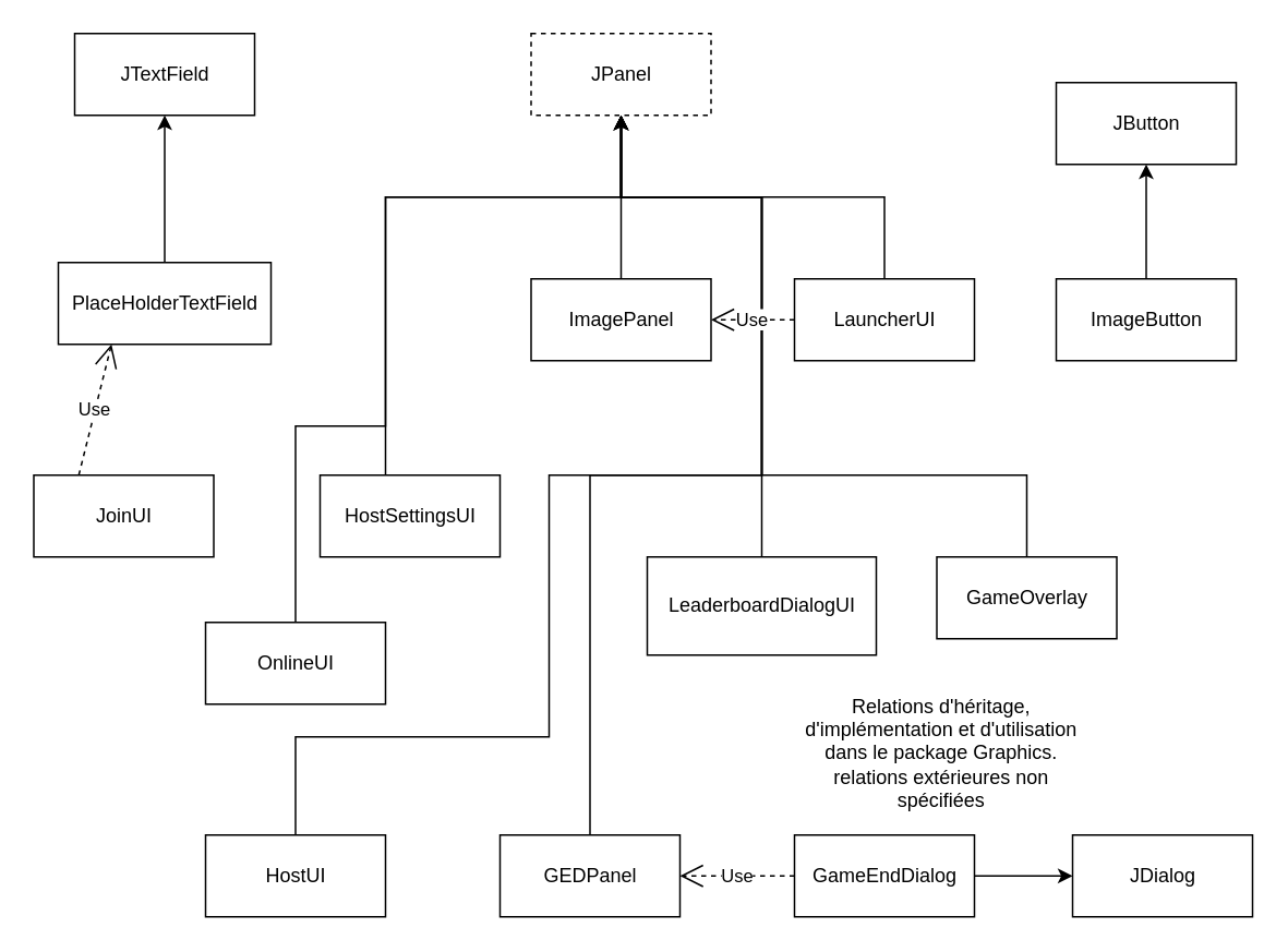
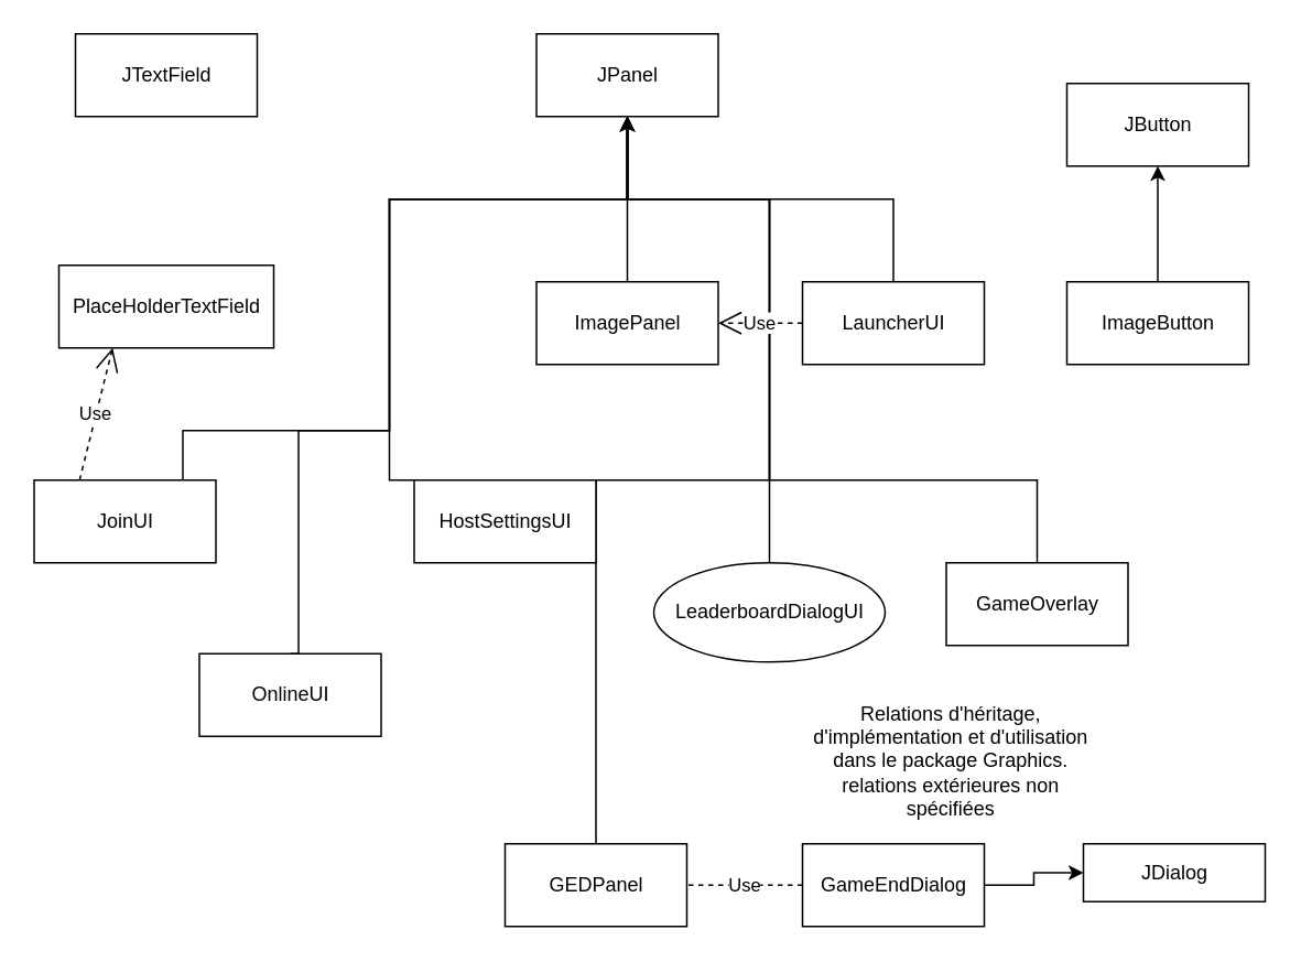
  <mxCell id="0" />
  <mxCell id="1" parent="0" />
  <mxCell id="2" style="edgeStyle=orthogonalEdgeStyle;rounded=0;orthogonalLoop=1;jettySize=auto;html=1;exitX=1;exitY=0.5;exitDx=0;exitDy=0;entryX=0;entryY=0.5;entryDx=0;entryDy=0;" edge="1" parent="1" source="3" target="31"><mxGeometry relative="1" as="geometry" /></mxCell>
  <mxCell id="3" value="GameEndDialog" style="html=1;" vertex="1" parent="1"><mxGeometry x="485" y="510" width="110" height="50" as="geometry" /></mxCell>
  <mxCell id="4" style="edgeStyle=orthogonalEdgeStyle;rounded=0;orthogonalLoop=1;jettySize=auto;html=1;exitX=0.5;exitY=0;exitDx=0;exitDy=0;entryX=0.5;entryY=1;entryDx=0;entryDy=0;" edge="1" parent="1" source="5" target="26"><mxGeometry relative="1" as="geometry"><Array as="points"><mxPoint x="627" y="290" /><mxPoint x="465" y="290" /><mxPoint x="465" y="120" /><mxPoint x="379" y="120" /></Array></mxGeometry></mxCell>
  <mxCell id="5" value="GameOverlay" style="html=1;" vertex="1" parent="1"><mxGeometry x="572" y="340" width="110" height="50" as="geometry" /></mxCell>
  <mxCell id="6" style="edgeStyle=orthogonalEdgeStyle;rounded=0;orthogonalLoop=1;jettySize=auto;html=1;exitX=0.5;exitY=0;exitDx=0;exitDy=0;entryX=0.5;entryY=1;entryDx=0;entryDy=0;" edge="1" parent="1" source="7" target="26"><mxGeometry relative="1" as="geometry"><Array as="points"><mxPoint x="360" y="290" /><mxPoint x="465" y="290" /><mxPoint x="465" y="120" /><mxPoint x="379" y="120" /></Array></mxGeometry></mxCell>
  <mxCell id="7" value="GEDPanel" style="html=1;" vertex="1" parent="1"><mxGeometry x="305" y="510" width="110" height="50" as="geometry" /></mxCell>
  <mxCell id="8" style="edgeStyle=orthogonalEdgeStyle;rounded=0;orthogonalLoop=1;jettySize=auto;html=1;exitX=0.5;exitY=0;exitDx=0;exitDy=0;entryX=0.5;entryY=1;entryDx=0;entryDy=0;" edge="1" parent="1" source="9" target="26"><mxGeometry relative="1" as="geometry"><Array as="points"><mxPoint x="235" y="290" /><mxPoint x="235" y="120" /><mxPoint x="379" y="120" /></Array></mxGeometry></mxCell>
- <mxCell id="9" value="HostSettingsUI" style="html=1;" vertex="1" parent="1"><mxGeometry x="195" y="290" width="110" height="50" as="geometry" /></mxCell>
- <mxCell id="10" style="edgeStyle=orthogonalEdgeStyle;rounded=0;orthogonalLoop=1;jettySize=auto;html=1;exitX=0.5;exitY=0;exitDx=0;exitDy=0;entryX=0.5;entryY=1;entryDx=0;entryDy=0;" edge="1" parent="1" source="11" target="26"><mxGeometry relative="1" as="geometry"><Array as="points"><mxPoint x="180" y="450" /><mxPoint x="335" y="450" /><mxPoint x="335" y="290" /><mxPoint x="465" y="290" /><mxPoint x="465" y="120" /><mxPoint x="379" y="120" /></Array></mxGeometry></mxCell>
- <mxCell id="11" value="HostUI" style="html=1;" vertex="1" parent="1"><mxGeometry x="125" y="510" width="110" height="50" as="geometry" /></mxCell>
+ <mxCell id="9" value="HostSettingsUI" style="html=1;" vertex="1" parent="1"><mxGeometry x="250" y="290" width="110" height="50" as="geometry" /></mxCell>
  <mxCell id="12" style="edgeStyle=orthogonalEdgeStyle;rounded=0;orthogonalLoop=1;jettySize=auto;html=1;exitX=0.5;exitY=0;exitDx=0;exitDy=0;entryX=0.5;entryY=1;entryDx=0;entryDy=0;" edge="1" parent="1" source="13" target="27"><mxGeometry relative="1" as="geometry" /></mxCell>
  <mxCell id="13" value="ImageButton" style="html=1;" vertex="1" parent="1"><mxGeometry x="645" y="170" width="110" height="50" as="geometry" /></mxCell>
  <mxCell id="14" style="edgeStyle=orthogonalEdgeStyle;rounded=0;orthogonalLoop=1;jettySize=auto;html=1;exitX=0.5;exitY=0;exitDx=0;exitDy=0;entryX=0.5;entryY=1;entryDx=0;entryDy=0;" edge="1" parent="1" source="15" target="26"><mxGeometry relative="1" as="geometry" /></mxCell>
  <mxCell id="15" value="ImagePanel" style="html=1;" vertex="1" parent="1"><mxGeometry x="324" y="170" width="110" height="50" as="geometry" /></mxCell>
+ <mxCell id="16" style="edgeStyle=orthogonalEdgeStyle;rounded=0;orthogonalLoop=1;jettySize=auto;html=1;exitX=0.5;exitY=0;exitDx=0;exitDy=0;entryX=0.5;entryY=1;entryDx=0;entryDy=0;" edge="1" parent="1" source="17" target="26"><mxGeometry relative="1" as="geometry"><Array as="points"><mxPoint x="110" y="290" /><mxPoint x="110" y="260" /><mxPoint x="235" y="260" /><mxPoint x="235" y="120" /><mxPoint x="379" y="120" /></Array></mxGeometry></mxCell>
  <mxCell id="17" value="JoinUI" style="html=1;" vertex="1" parent="1"><mxGeometry x="20" y="290" width="110" height="50" as="geometry" /></mxCell>
  <mxCell id="18" style="edgeStyle=orthogonalEdgeStyle;rounded=0;orthogonalLoop=1;jettySize=auto;html=1;exitX=0.5;exitY=0;exitDx=0;exitDy=0;entryX=0.5;entryY=1;entryDx=0;entryDy=0;" edge="1" parent="1" source="19" target="26"><mxGeometry relative="1" as="geometry" /></mxCell>
  <mxCell id="19" value="LauncherUI" style="html=1;" vertex="1" parent="1"><mxGeometry x="485" y="170" width="110" height="50" as="geometry" /></mxCell>
  <mxCell id="20" style="edgeStyle=orthogonalEdgeStyle;rounded=0;orthogonalLoop=1;jettySize=auto;html=1;exitX=0.5;exitY=0;exitDx=0;exitDy=0;entryX=0.5;entryY=1;entryDx=0;entryDy=0;" edge="1" parent="1" source="21" target="26"><mxGeometry relative="1" as="geometry"><Array as="points"><mxPoint x="465" y="330" /><mxPoint x="465" y="120" /><mxPoint x="379" y="120" /></Array></mxGeometry></mxCell>
- <mxCell id="21" value="LeaderboardDialogUI" style="html=1;" vertex="1" parent="1"><mxGeometry x="395" y="340" width="140" height="60" as="geometry" /></mxCell>
+ <mxCell id="21" value="LeaderboardDialogUI" style="ellipse;html=1;" vertex="1" parent="1"><mxGeometry x="395" y="340" width="140" height="60" as="geometry" /></mxCell>
  <mxCell id="22" style="edgeStyle=orthogonalEdgeStyle;rounded=0;orthogonalLoop=1;jettySize=auto;html=1;exitX=0.5;exitY=0;exitDx=0;exitDy=0;entryX=0.5;entryY=1;entryDx=0;entryDy=0;" edge="1" parent="1" source="23" target="26"><mxGeometry relative="1" as="geometry"><Array as="points"><mxPoint x="180" y="260" /><mxPoint x="235" y="260" /><mxPoint x="235" y="120" /><mxPoint x="379" y="120" /></Array></mxGeometry></mxCell>
- <mxCell id="23" value="OnlineUI" style="html=1;" vertex="1" parent="1"><mxGeometry x="125" y="380" width="110" height="50" as="geometry" /></mxCell>
- <mxCell id="24" style="edgeStyle=orthogonalEdgeStyle;rounded=0;orthogonalLoop=1;jettySize=auto;html=1;exitX=0.5;exitY=0;exitDx=0;exitDy=0;entryX=0.5;entryY=1;entryDx=0;entryDy=0;" edge="1" parent="1" source="25" target="28"><mxGeometry relative="1" as="geometry" /></mxCell>
+ <mxCell id="23" value="OnlineUI" style="html=1;" vertex="1" parent="1"><mxGeometry x="120" y="395" width="110" height="50" as="geometry" /></mxCell>
  <mxCell id="25" value="PlaceHolderTextField" style="html=1;" vertex="1" parent="1"><mxGeometry x="35" y="160" width="130" height="50" as="geometry" /></mxCell>
- <mxCell id="26" value="JPanel" style="html=1;dashed=1;" vertex="1" parent="1"><mxGeometry x="324" y="20" width="110" height="50" as="geometry" /></mxCell>
+ <mxCell id="26" value="JPanel" style="html=1;" vertex="1" parent="1"><mxGeometry x="324" y="20" width="110" height="50" as="geometry" /></mxCell>
  <mxCell id="27" value="JButton" style="html=1;" vertex="1" parent="1"><mxGeometry x="645" y="50" width="110" height="50" as="geometry" /></mxCell>
  <mxCell id="28" value="JTextField" style="html=1;" vertex="1" parent="1"><mxGeometry x="45" y="20" width="110" height="50" as="geometry" /></mxCell>
  <mxCell id="29" value="Use" style="endArrow=open;endSize=12;dashed=1;html=1;exitX=0;exitY=0.5;exitDx=0;exitDy=0;entryX=1;entryY=0.5;entryDx=0;entryDy=0;" edge="1" parent="1" source="19" target="15"><mxGeometry width="160" relative="1" as="geometry"><mxPoint x="165" y="620" as="sourcePoint" /><mxPoint x="325" y="620" as="targetPoint" /></mxGeometry></mxCell>
  <mxCell id="30" value="Use" style="endArrow=open;endSize=12;dashed=1;html=1;exitX=0.25;exitY=0;exitDx=0;exitDy=0;entryX=0.25;entryY=1;entryDx=0;entryDy=0;" edge="1" parent="1" source="17" target="25"><mxGeometry width="160" relative="1" as="geometry"><mxPoint x="505" y="215" as="sourcePoint" /><mxPoint x="454" y="215" as="targetPoint" /></mxGeometry></mxCell>
- <mxCell id="31" value="JDialog" style="html=1;" vertex="1" parent="1"><mxGeometry x="655" y="510" width="110" height="50" as="geometry" /></mxCell>
- <mxCell id="32" value="Use" style="endArrow=open;endSize=12;dashed=1;html=1;exitX=0;exitY=0.5;exitDx=0;exitDy=0;entryX=1;entryY=0.5;entryDx=0;entryDy=0;" edge="1" parent="1" source="3" target="7"><mxGeometry width="160" relative="1" as="geometry"><mxPoint x="345" y="620" as="sourcePoint" /><mxPoint x="505" y="620" as="targetPoint" /></mxGeometry></mxCell>
+ <mxCell id="31" value="JDialog" style="html=1;" vertex="1" parent="1"><mxGeometry x="655" y="510" width="110" height="35" as="geometry" /></mxCell>
+ <mxCell id="32" value="Use" style="endArrow=none;endSize=12;dashed=1;html=1;exitX=0;exitY=0.5;exitDx=0;exitDy=0;entryX=1;entryY=0.5;entryDx=0;entryDy=0;" edge="1" parent="1" source="3" target="7"><mxGeometry width="160" relative="1" as="geometry"><mxPoint x="345" y="620" as="sourcePoint" /><mxPoint x="505" y="620" as="targetPoint" /></mxGeometry></mxCell>
  <mxCell id="33" value="Relations d'héritage, d'implémentation et d'utilisation dans le package Graphics. relations extérieures non spécifiées" style="text;html=1;strokeColor=none;fillColor=none;align=center;verticalAlign=middle;whiteSpace=wrap;rounded=0;" vertex="1" parent="1"><mxGeometry x="485" y="420" width="180" height="80" as="geometry" /></mxCell>
